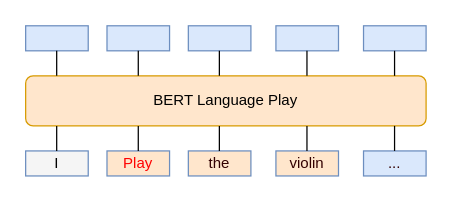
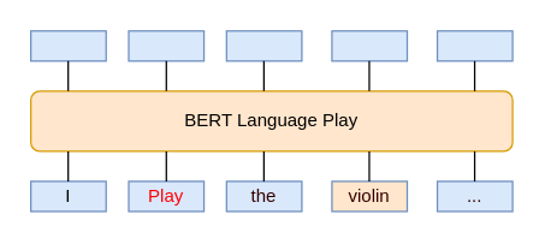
  <mxCell id="0" />
  <mxCell id="1" parent="0" />
  <mxCell id="2" value="BERT Language Play" style="rounded=1;whiteSpace=wrap;html=1;fillColor=#ffe6cc;strokeColor=#d79b00;" parent="1" vertex="1"><mxGeometry x="20" y="60" width="320" height="40" as="geometry" /></mxCell>
- <mxCell id="3" value="I" style="rounded=0;whiteSpace=wrap;html=1;fillColor=#f5f5f5;strokeColor=#6c8ebf;" parent="1" vertex="1"><mxGeometry x="20" y="120" width="50" height="20" as="geometry" /></mxCell>
- <mxCell id="4" value="&lt;font color=&quot;#ff0000&quot;&gt;Play&lt;/font&gt;" style="rounded=0;whiteSpace=wrap;html=1;fillColor=#ffe6cc;strokeColor=#6c8ebf;" parent="1" vertex="1"><mxGeometry x="85" y="120" width="50" height="20" as="geometry" /></mxCell>
- <mxCell id="5" value="&lt;font color=&quot;#330000&quot;&gt;the&lt;/font&gt;" style="rounded=0;whiteSpace=wrap;html=1;fillColor=#ffe6cc;strokeColor=#6c8ebf;" parent="1" vertex="1"><mxGeometry x="150" y="120" width="50" height="20" as="geometry" /></mxCell>
+ <mxCell id="3" value="I" style="rounded=0;whiteSpace=wrap;html=1;fillColor=#dae8fc;strokeColor=#6c8ebf;" parent="1" vertex="1"><mxGeometry x="20" y="120" width="50" height="20" as="geometry" /></mxCell>
+ <mxCell id="4" value="&lt;font color=&quot;#ff0000&quot;&gt;Play&lt;/font&gt;" style="rounded=0;whiteSpace=wrap;html=1;fillColor=#dae8fc;strokeColor=#6c8ebf;" parent="1" vertex="1"><mxGeometry x="85" y="120" width="50" height="20" as="geometry" /></mxCell>
+ <mxCell id="5" value="&lt;font color=&quot;#330000&quot;&gt;the&lt;/font&gt;" style="rounded=0;whiteSpace=wrap;html=1;fillColor=#dae8fc;strokeColor=#6c8ebf;" parent="1" vertex="1"><mxGeometry x="150" y="120" width="50" height="20" as="geometry" /></mxCell>
  <mxCell id="6" value="&lt;font color=&quot;#330000&quot;&gt;violin&lt;/font&gt;" style="rounded=0;whiteSpace=wrap;html=1;fillColor=#ffe6cc;strokeColor=#6c8ebf;" parent="1" vertex="1"><mxGeometry x="220" y="120" width="50" height="20" as="geometry" /></mxCell>
  <mxCell id="7" value="&lt;font color=&quot;#330000&quot;&gt;...&lt;/font&gt;" style="rounded=0;whiteSpace=wrap;html=1;fillColor=#dae8fc;strokeColor=#6c8ebf;" parent="1" vertex="1"><mxGeometry x="290" y="120" width="50" height="20" as="geometry" /></mxCell>
  <mxCell id="8" value="" style="endArrow=none;html=1;" parent="1" edge="1"><mxGeometry width="50" height="50" relative="1" as="geometry"><mxPoint x="44.8" y="120" as="sourcePoint" /><mxPoint x="44.8" y="100" as="targetPoint" /></mxGeometry></mxCell>
  <mxCell id="9" value="" style="endArrow=none;html=1;" parent="1" edge="1"><mxGeometry width="50" height="50" relative="1" as="geometry"><mxPoint x="110" y="120" as="sourcePoint" /><mxPoint x="110" y="100" as="targetPoint" /></mxGeometry></mxCell>
  <mxCell id="10" value="" style="endArrow=none;html=1;" parent="1" edge="1"><mxGeometry width="50" height="50" relative="1" as="geometry"><mxPoint x="174.8" y="120" as="sourcePoint" /><mxPoint x="174.8" y="100" as="targetPoint" /></mxGeometry></mxCell>
  <mxCell id="11" value="" style="endArrow=none;html=1;" parent="1" edge="1"><mxGeometry width="50" height="50" relative="1" as="geometry"><mxPoint x="244.8" y="120" as="sourcePoint" /><mxPoint x="244.8" y="100" as="targetPoint" /></mxGeometry></mxCell>
  <mxCell id="12" value="" style="endArrow=none;html=1;" parent="1" edge="1"><mxGeometry width="50" height="50" relative="1" as="geometry"><mxPoint x="314.8" y="120" as="sourcePoint" /><mxPoint x="314.8" y="100" as="targetPoint" /></mxGeometry></mxCell>
  <mxCell id="13" value="" style="rounded=0;whiteSpace=wrap;html=1;fillColor=#dae8fc;strokeColor=#6c8ebf;" parent="1" vertex="1"><mxGeometry x="20" y="20" width="50" height="20" as="geometry" /></mxCell>
  <mxCell id="14" value="" style="rounded=0;whiteSpace=wrap;html=1;fillColor=#dae8fc;strokeColor=#6c8ebf;" parent="1" vertex="1"><mxGeometry x="85" y="20" width="50" height="20" as="geometry" /></mxCell>
  <mxCell id="15" value="" style="rounded=0;whiteSpace=wrap;html=1;fillColor=#dae8fc;strokeColor=#6c8ebf;" parent="1" vertex="1"><mxGeometry x="150" y="20" width="50" height="20" as="geometry" /></mxCell>
  <mxCell id="16" value="" style="rounded=0;whiteSpace=wrap;html=1;fillColor=#dae8fc;strokeColor=#6c8ebf;" parent="1" vertex="1"><mxGeometry x="220" y="20" width="50" height="20" as="geometry" /></mxCell>
  <mxCell id="17" value="" style="rounded=0;whiteSpace=wrap;html=1;fillColor=#dae8fc;strokeColor=#6c8ebf;" parent="1" vertex="1"><mxGeometry x="290" y="20" width="50" height="20" as="geometry" /></mxCell>
  <mxCell id="18" value="" style="endArrow=none;html=1;" parent="1" edge="1"><mxGeometry width="50" height="50" relative="1" as="geometry"><mxPoint x="44.8" y="60" as="sourcePoint" /><mxPoint x="44.8" y="40" as="targetPoint" /></mxGeometry></mxCell>
  <mxCell id="19" value="" style="endArrow=none;html=1;" parent="1" edge="1"><mxGeometry width="50" height="50" relative="1" as="geometry"><mxPoint x="110" y="60" as="sourcePoint" /><mxPoint x="110" y="40" as="targetPoint" /></mxGeometry></mxCell>
  <mxCell id="20" value="" style="endArrow=none;html=1;" parent="1" edge="1"><mxGeometry width="50" height="50" relative="1" as="geometry"><mxPoint x="174.8" y="60" as="sourcePoint" /><mxPoint x="174.8" y="40" as="targetPoint" /></mxGeometry></mxCell>
  <mxCell id="21" value="" style="endArrow=none;html=1;" parent="1" edge="1"><mxGeometry width="50" height="50" relative="1" as="geometry"><mxPoint x="244.8" y="60" as="sourcePoint" /><mxPoint x="244.8" y="40" as="targetPoint" /></mxGeometry></mxCell>
  <mxCell id="22" value="" style="endArrow=none;html=1;" parent="1" edge="1"><mxGeometry width="50" height="50" relative="1" as="geometry"><mxPoint x="314.8" y="60" as="sourcePoint" /><mxPoint x="314.8" y="40" as="targetPoint" /></mxGeometry></mxCell>
